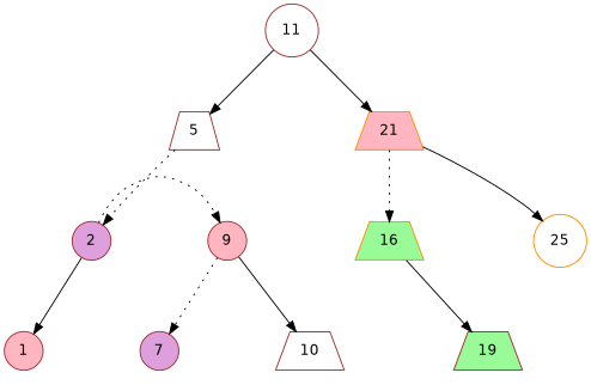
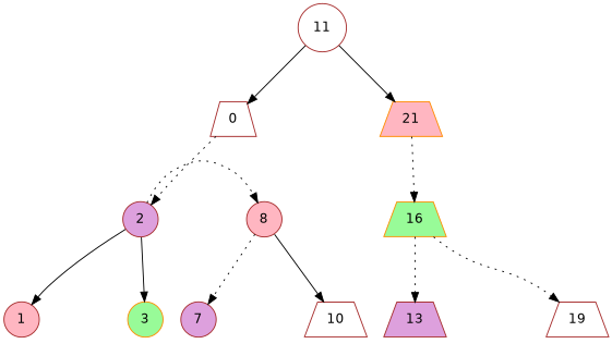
  digraph {
    fontname=Helvetica
    node [fontname=Helvetica shape=circle style=filled color=brown]
    edge [fontname=Helvetica style=invis]
    m11 [style=invis width=0.1 color=""]
-   5 [fillcolor=white shape=trapezium width=0.2]
+   5 [fillcolor=white shape=trapezium width=0.2 label=0]
    21 [color=darkorange fillcolor=lightpink shape=trapezium width=0.2]
    m5 [style=invis width=0.1 color=""]
    2 [fillcolor=plum width=0.2]
-   9 [fillcolor=lightpink width=0.2]
+   9 [fillcolor=lightpink width=0.2 label=8]
    m2 [style=invis width=0.1 color=""]
    1 [fillcolor=lightpink width=0.2]
+   3 [color=darkorange fillcolor=palegreen width=0.2]
    m9 [style=invis width=0.1 color=""]
    7 [fillcolor=plum width=0.2]
    10 [fillcolor=white shape=trapezium width=0.2]
    m21 [style=invis width=0.1 color=""]
    16 [color=darkorange fillcolor=palegreen shape=trapezium width=0.2]
-   25 [color=darkorange fillcolor=white width=0.2]
    m16 [style=invis width=0.1 color=""]
-   19 [fillcolor=palegreen shape=trapezium width=0.2]
+   13 [fillcolor=plum shape=trapezium width=0.2]
+   19 [fillcolor=white shape=trapezium width=0.2]
    11 [fillcolor=white width=0.2]
    subgraph sub_1 {
      rank=same
      m11
      5
      21
    }
    subgraph sub_2 {
      rank=same
      m5
      2
      9
    }
    subgraph sub_3 {
      rank=same
      m2
      1
+     3
    }
    subgraph sub_4 {
      rank=same
      m9
      7
      10
    }
    subgraph sub_5 {
      rank=same
      m21
      16
-     25
    }
    subgraph sub_6 {
      rank=same
      m16
+     13
      19
    }
    m11 -> 21
    5 -> m11
    5 -> m5
    5 -> 2 [style=dotted]
    21 -> m21
    21 -> 16 [style=dotted]
-   21 -> 25 [style=solid]
    m5 -> 9
    2 -> m5
    2 -> 9 [style=dotted]
    2 -> m2
    2 -> 1 [style=solid]
+   2 -> 3 [style=solid]
    9 -> m9
    9 -> 7 [style=dotted]
    9 -> 10 [style=solid]
+   m2 -> 3
    1 -> m2
    m9 -> 10
    7 -> m9
-   m21 -> 25
    16 -> m21
    16 -> m16
-   16 -> 19 [style=solid]
+   16 -> 13 [style=dotted]
+   16 -> 19 [style=dotted]
    m16 -> 19
+   13 -> m16
    11 -> m11
    11 -> 5 [style=solid]
    11 -> 21 [style=solid]
  }
